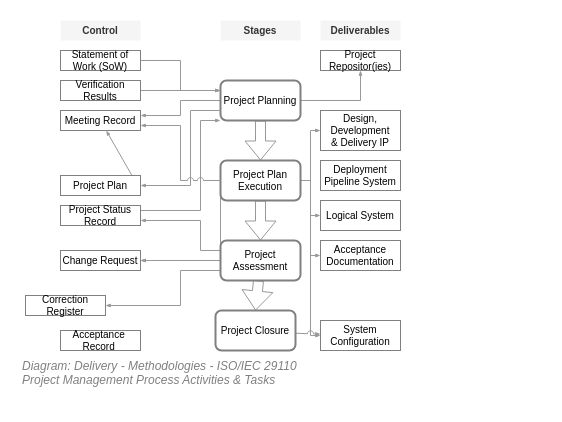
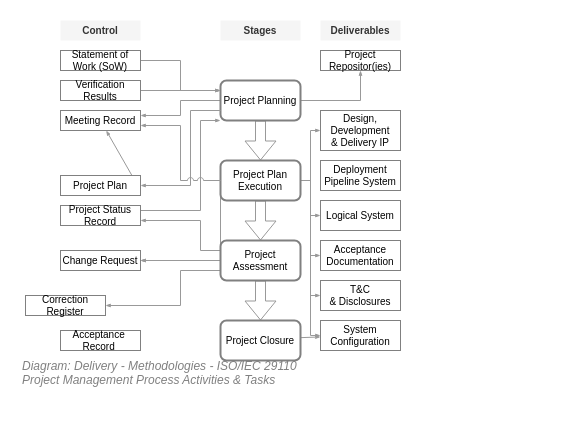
  <mxCell id="0" />
  <mxCell id="1" parent="0" />
  <mxCell id="2" style="edgeStyle=elbowEdgeStyle;rounded=0;jumpStyle=arc;orthogonalLoop=1;jettySize=auto;html=1;entryX=0.5;entryY=1;entryDx=0;entryDy=0;startSize=2;endArrow=classicThin;endFill=1;endSize=3;strokeColor=#999999;strokeWidth=1;fillColor=none;gradientColor=#ffffff;fontSize=10;exitX=1;exitY=0.5;exitDx=0;exitDy=0;" edge="1" parent="1" source="5" target="11"><mxGeometry relative="1" as="geometry"><Array as="points"><mxPoint x="360" y="90" /></Array></mxGeometry></mxCell>
  <mxCell id="3" style="edgeStyle=elbowEdgeStyle;rounded=0;jumpStyle=arc;orthogonalLoop=1;jettySize=auto;html=1;entryX=1;entryY=0.25;entryDx=0;entryDy=0;startSize=2;endArrow=classicThin;endFill=1;endSize=3;strokeColor=#999999;strokeWidth=1;fillColor=none;gradientColor=#ffffff;fontSize=10;" edge="1" parent="1" target="10"><mxGeometry relative="1" as="geometry"><mxPoint x="220" y="100" as="sourcePoint" /></mxGeometry></mxCell>
  <mxCell id="4" style="edgeStyle=none;rounded=0;jumpStyle=arc;orthogonalLoop=1;jettySize=auto;html=1;entryX=0.5;entryY=0;entryDx=0;entryDy=0;endArrow=classicThin;endFill=1;strokeColor=#999999;strokeWidth=1;fillColor=none;gradientColor=#ffffff;fontSize=10;shape=flexArrow;" edge="1" parent="1" source="5" target="20"><mxGeometry relative="1" as="geometry" /></mxCell>
  <mxCell id="5" value="Project Planning" style="rounded=1;whiteSpace=wrap;html=1;strokeColor=#808080;strokeWidth=2;fontSize=10;align=center;" vertex="1" parent="1"><mxGeometry x="220" y="80" width="80" height="40" as="geometry" /></mxCell>
  <mxCell id="6" style="edgeStyle=elbowEdgeStyle;rounded=0;jumpStyle=arc;orthogonalLoop=1;jettySize=auto;html=1;startSize=2;endArrow=classicThin;endFill=1;endSize=3;strokeColor=#999999;strokeWidth=1;fillColor=none;gradientColor=#ffffff;fontSize=10;" edge="1" parent="1" source="7"><mxGeometry relative="1" as="geometry"><mxPoint x="220" y="90" as="targetPoint" /></mxGeometry></mxCell>
  <mxCell id="7" value="Statement of Work (SoW)" style="rounded=0;whiteSpace=wrap;html=1;strokeColor=#808080;strokeWidth=1;fontSize=10;align=center;" vertex="1" parent="1"><mxGeometry x="60" y="50" width="80" height="20" as="geometry" /></mxCell>
  <mxCell id="8" style="edgeStyle=elbowEdgeStyle;rounded=0;jumpStyle=arc;orthogonalLoop=1;jettySize=auto;html=1;startSize=2;endArrow=classicThin;endFill=1;endSize=3;strokeColor=#999999;strokeWidth=1;fillColor=none;gradientColor=#ffffff;fontSize=10;exitX=1;exitY=0.5;exitDx=0;exitDy=0;" edge="1" parent="1" source="9"><mxGeometry relative="1" as="geometry"><mxPoint x="220" y="90" as="targetPoint" /></mxGeometry></mxCell>
  <mxCell id="9" value="Verification Results" style="rounded=0;whiteSpace=wrap;html=1;strokeColor=#808080;strokeWidth=1;fontSize=10;align=center;" vertex="1" parent="1"><mxGeometry x="60" y="80" width="80" height="20" as="geometry" /></mxCell>
  <mxCell id="10" value="Meeting Record" style="rounded=0;whiteSpace=wrap;html=1;strokeColor=#808080;strokeWidth=1;fontSize=10;align=center;" vertex="1" parent="1"><mxGeometry x="60" y="110" width="80" height="20" as="geometry" /></mxCell>
  <mxCell id="11" value="Project Repositor(ies)" style="rounded=0;whiteSpace=wrap;html=1;strokeColor=#808080;strokeWidth=1;fontSize=10;align=center;" vertex="1" parent="1"><mxGeometry x="320" y="50" width="80" height="20" as="geometry" /></mxCell>
  <mxCell id="12" style="edgeStyle=elbowEdgeStyle;rounded=0;jumpStyle=arc;orthogonalLoop=1;jettySize=auto;html=1;entryX=1;entryY=0.75;entryDx=0;entryDy=0;startSize=2;endArrow=classicThin;endFill=1;endSize=3;strokeColor=#999999;strokeWidth=1;fillColor=none;gradientColor=#ffffff;fontSize=10;exitX=0;exitY=0.25;exitDx=0;exitDy=0;" edge="1" parent="1" source="25" target="34"><mxGeometry relative="1" as="geometry"><Array as="points"><mxPoint x="200" y="280" /></Array></mxGeometry></mxCell>
  <mxCell id="13" style="edgeStyle=elbowEdgeStyle;rounded=0;jumpStyle=arc;orthogonalLoop=1;jettySize=auto;html=1;entryX=0;entryY=0.5;entryDx=0;entryDy=0;startSize=2;endArrow=classicThin;endFill=1;endSize=3;strokeColor=#999999;strokeWidth=1;fillColor=none;gradientColor=#ffffff;fontSize=10;exitX=1;exitY=0.5;exitDx=0;exitDy=0;" edge="1" parent="1" source="20" target="36"><mxGeometry relative="1" as="geometry"><mxPoint x="220" y="320" as="sourcePoint" /></mxGeometry></mxCell>
  <mxCell id="14" style="edgeStyle=elbowEdgeStyle;rounded=0;jumpStyle=arc;orthogonalLoop=1;jettySize=auto;html=1;entryX=0;entryY=0.5;entryDx=0;entryDy=0;startSize=2;endArrow=classicThin;endFill=1;endSize=3;strokeColor=#999999;strokeWidth=1;fillColor=none;gradientColor=#ffffff;fontSize=10;exitX=1;exitY=0.5;exitDx=0;exitDy=0;" edge="1" parent="1" source="20" target="28"><mxGeometry relative="1" as="geometry"><mxPoint x="220" y="320" as="sourcePoint" /></mxGeometry></mxCell>
  <mxCell id="15" style="edgeStyle=elbowEdgeStyle;rounded=0;jumpStyle=arc;orthogonalLoop=1;jettySize=auto;html=1;entryX=0;entryY=0.5;entryDx=0;entryDy=0;startSize=2;endArrow=classicThin;endFill=1;endSize=3;strokeColor=#999999;strokeWidth=1;fillColor=none;gradientColor=#ffffff;fontSize=10;exitX=1;exitY=0.5;exitDx=0;exitDy=0;" edge="1" parent="1" source="20" target="27"><mxGeometry relative="1" as="geometry"><mxPoint x="220" y="320" as="sourcePoint" /><Array as="points" /></mxGeometry></mxCell>
+ <mxCell id="16" style="edgeStyle=elbowEdgeStyle;rounded=0;jumpStyle=arc;orthogonalLoop=1;jettySize=auto;html=1;entryX=0;entryY=0.5;entryDx=0;entryDy=0;startSize=2;endArrow=classicThin;endFill=1;endSize=3;strokeColor=#999999;strokeWidth=1;fillColor=none;gradientColor=#ffffff;fontSize=10;" edge="1" parent="1" source="20" target="41"><mxGeometry relative="1" as="geometry"><Array as="points"><mxPoint x="310" y="280" /></Array></mxGeometry></mxCell>
  <mxCell id="17" style="edgeStyle=elbowEdgeStyle;rounded=0;jumpStyle=arc;orthogonalLoop=1;jettySize=auto;html=1;startSize=2;endArrow=classicThin;endFill=1;endSize=3;strokeColor=#999999;strokeWidth=1;fillColor=none;gradientColor=#ffffff;fontSize=10;exitX=1;exitY=0.5;exitDx=0;exitDy=0;" edge="1" parent="1" source="20" target="26"><mxGeometry relative="1" as="geometry" /></mxCell>
  <mxCell id="18" style="edgeStyle=elbowEdgeStyle;rounded=0;jumpStyle=arc;orthogonalLoop=1;jettySize=auto;html=1;entryX=0;entryY=0.5;entryDx=0;entryDy=0;startSize=2;endArrow=classicThin;endFill=1;endSize=3;strokeColor=#999999;strokeWidth=1;fillColor=none;gradientColor=#ffffff;fontSize=10;exitX=1;exitY=0.5;exitDx=0;exitDy=0;" edge="1" parent="1" source="20" target="40"><mxGeometry relative="1" as="geometry" /></mxCell>
  <mxCell id="19" style="edgeStyle=none;rounded=0;jumpStyle=arc;orthogonalLoop=1;jettySize=auto;html=1;entryX=0.5;entryY=0;entryDx=0;entryDy=0;endArrow=classicThin;endFill=1;strokeColor=#999999;strokeWidth=1;fillColor=none;gradientColor=#ffffff;fontSize=10;shape=flexArrow;exitX=0.5;exitY=1;exitDx=0;exitDy=0;" edge="1" parent="1" source="20" target="25"><mxGeometry relative="1" as="geometry"><mxPoint x="260" y="210" as="sourcePoint" /></mxGeometry></mxCell>
  <mxCell id="20" value="Project Plan Execution" style="rounded=1;whiteSpace=wrap;html=1;strokeColor=#808080;strokeWidth=2;fontSize=10;align=center;" vertex="1" parent="1"><mxGeometry x="220" y="160" width="80" height="40" as="geometry" /></mxCell>
  <mxCell id="21" style="edgeStyle=elbowEdgeStyle;rounded=0;jumpStyle=arc;orthogonalLoop=1;jettySize=auto;html=1;entryX=1;entryY=0.5;entryDx=0;entryDy=0;startSize=2;endArrow=classicThin;endFill=1;endSize=3;strokeColor=#999999;strokeWidth=1;fillColor=none;gradientColor=#ffffff;fontSize=10;exitX=0;exitY=0.5;exitDx=0;exitDy=0;" edge="1" parent="1" source="25" target="26"><mxGeometry relative="1" as="geometry"><mxPoint x="220" y="300" as="sourcePoint" /></mxGeometry></mxCell>
  <mxCell id="22" style="edgeStyle=elbowEdgeStyle;rounded=0;jumpStyle=arc;orthogonalLoop=1;jettySize=auto;html=1;entryX=1;entryY=0.5;entryDx=0;entryDy=0;startSize=2;endArrow=classicThin;endFill=1;endSize=3;strokeColor=#999999;strokeWidth=1;fillColor=none;gradientColor=#ffffff;fontSize=10;exitX=0;exitY=0.75;exitDx=0;exitDy=0;" edge="1" parent="1" source="25" target="35"><mxGeometry relative="1" as="geometry"><Array as="points"><mxPoint x="180" y="280" /></Array></mxGeometry></mxCell>
  <mxCell id="23" style="rounded=0;jumpStyle=arc;orthogonalLoop=1;jettySize=auto;html=1;startSize=2;endArrow=classicThin;endFill=1;endSize=3;strokeColor=#999999;strokeWidth=1;fillColor=none;gradientColor=#ffffff;fontSize=10;exitX=0;exitY=0.5;exitDx=0;exitDy=0;" edge="1" parent="1" source="29" target="27"><mxGeometry relative="1" as="geometry" /></mxCell>
  <mxCell id="24" style="edgeStyle=none;rounded=0;jumpStyle=arc;orthogonalLoop=1;jettySize=auto;html=1;entryX=0.5;entryY=0;entryDx=0;entryDy=0;endArrow=classicThin;endFill=1;strokeColor=#999999;strokeWidth=1;fillColor=none;gradientColor=#ffffff;fontSize=10;shape=flexArrow;" edge="1" parent="1" source="25" target="29"><mxGeometry relative="1" as="geometry" /></mxCell>
  <mxCell id="25" value="Project Assessment" style="rounded=1;whiteSpace=wrap;html=1;strokeColor=#808080;strokeWidth=2;fontSize=10;align=center;" vertex="1" parent="1"><mxGeometry x="220" y="240" width="80" height="40" as="geometry" /></mxCell>
  <mxCell id="26" value="Change Request" style="rounded=0;whiteSpace=wrap;html=1;strokeColor=#808080;strokeWidth=1;fontSize=10;align=center;" vertex="1" parent="1"><mxGeometry x="60" y="250" width="80" height="20" as="geometry" /></mxCell>
  <mxCell id="27" value="System Configuration" style="rounded=0;whiteSpace=wrap;html=1;strokeColor=#808080;strokeWidth=1;fontSize=10;align=center;" vertex="1" parent="1"><mxGeometry x="320" y="320" width="80" height="30" as="geometry" /></mxCell>
  <mxCell id="28" value="Acceptance Documentation" style="rounded=0;whiteSpace=wrap;html=1;strokeColor=#808080;strokeWidth=1;fontSize=10;align=center;" vertex="1" parent="1"><mxGeometry x="320" y="240" width="80" height="30" as="geometry" /></mxCell>
- <mxCell id="29" value="Project Closure" style="rounded=1;whiteSpace=wrap;html=1;strokeColor=#808080;strokeWidth=2;fontSize=10;align=center;" vertex="1" parent="1"><mxGeometry x="215" y="310" width="80" height="40" as="geometry" /></mxCell>
+ <mxCell id="29" value="Project Closure" style="rounded=1;whiteSpace=wrap;html=1;strokeColor=#808080;strokeWidth=2;fontSize=10;align=center;" vertex="1" parent="1"><mxGeometry x="220" y="320" width="80" height="40" as="geometry" /></mxCell>
  <mxCell id="30" value="Acceptance&amp;nbsp; Record&amp;nbsp;" style="rounded=0;whiteSpace=wrap;html=1;strokeColor=#808080;strokeWidth=1;fontSize=10;align=center;" vertex="1" parent="1"><mxGeometry x="60" y="330" width="80" height="20" as="geometry" /></mxCell>
  <mxCell id="31" style="rounded=0;jumpStyle=arc;orthogonalLoop=1;jettySize=auto;html=1;startSize=2;endArrow=classicThin;endFill=1;endSize=3;strokeColor=#999999;strokeWidth=1;fillColor=none;gradientColor=#ffffff;fontSize=10;exitX=1;exitY=0.75;exitDx=0;exitDy=0;" edge="1" parent="1" source="32" target="10"><mxGeometry relative="1" as="geometry" /></mxCell>
  <mxCell id="32" value="Project Plan" style="rounded=0;whiteSpace=wrap;html=1;strokeColor=#808080;strokeWidth=1;fontSize=10;align=center;" vertex="1" parent="1"><mxGeometry x="60" y="175" width="80" height="20" as="geometry" /></mxCell>
  <mxCell id="33" style="edgeStyle=elbowEdgeStyle;rounded=0;jumpStyle=arc;orthogonalLoop=1;jettySize=auto;html=1;startSize=2;endArrow=classicThin;endFill=1;endSize=3;strokeColor=#999999;strokeWidth=1;fillColor=none;gradientColor=#ffffff;fontSize=10;exitX=1;exitY=0.25;exitDx=0;exitDy=0;entryX=0;entryY=1;entryDx=0;entryDy=0;" edge="1" parent="1" source="34" target="5"><mxGeometry relative="1" as="geometry"><mxPoint x="300" y="110" as="targetPoint" /><Array as="points"><mxPoint x="200" y="180" /></Array></mxGeometry></mxCell>
  <mxCell id="34" value="Project Status Record" style="rounded=0;whiteSpace=wrap;html=1;strokeColor=#808080;strokeWidth=1;fontSize=10;align=center;" vertex="1" parent="1"><mxGeometry x="60" y="205" width="80" height="20" as="geometry" /></mxCell>
  <mxCell id="35" value="Correction Register" style="rounded=0;whiteSpace=wrap;html=1;strokeColor=#808080;strokeWidth=1;fontSize=10;align=center;" vertex="1" parent="1"><mxGeometry x="25" y="295" width="80" height="20" as="geometry" /></mxCell>
  <mxCell id="36" value="Logical System" style="rounded=0;whiteSpace=wrap;html=1;strokeColor=#808080;strokeWidth=1;fontSize=10;align=center;" vertex="1" parent="1"><mxGeometry x="320" y="200" width="80" height="30" as="geometry" /></mxCell>
  <mxCell id="37" value="Deployment Pipeline System" style="rounded=0;whiteSpace=wrap;html=1;strokeColor=#808080;strokeWidth=1;fontSize=10;align=center;" vertex="1" parent="1"><mxGeometry x="320" y="160" width="80" height="30" as="geometry" /></mxCell>
  <mxCell id="38" style="edgeStyle=elbowEdgeStyle;rounded=0;jumpStyle=arc;orthogonalLoop=1;jettySize=auto;html=1;exitX=0;exitY=0.75;exitDx=0;exitDy=0;entryX=1;entryY=0.5;entryDx=0;entryDy=0;startSize=2;endArrow=classicThin;endFill=1;endSize=3;strokeColor=#999999;strokeWidth=1;fillColor=none;gradientColor=#ffffff;fontSize=10;" edge="1" parent="1" source="5" target="32"><mxGeometry relative="1" as="geometry"><Array as="points"><mxPoint x="190" y="170" /></Array></mxGeometry></mxCell>
  <mxCell id="39" style="edgeStyle=elbowEdgeStyle;rounded=0;jumpStyle=arc;orthogonalLoop=1;jettySize=auto;html=1;startSize=2;endArrow=classicThin;endFill=1;endSize=3;strokeColor=#999999;strokeWidth=1;fillColor=none;gradientColor=#ffffff;fontSize=10;entryX=1;entryY=0.75;entryDx=0;entryDy=0;exitX=0;exitY=0.5;exitDx=0;exitDy=0;" edge="1" parent="1" source="20" target="10"><mxGeometry relative="1" as="geometry"><mxPoint x="480" y="120" as="targetPoint" /><Array as="points"><mxPoint x="180" y="180" /></Array></mxGeometry></mxCell>
  <mxCell id="40" value="Design, Development &lt;br&gt;&amp;amp; Delivery IP" style="rounded=0;whiteSpace=wrap;html=1;strokeColor=#808080;strokeWidth=1;fontSize=10;align=center;" vertex="1" parent="1"><mxGeometry x="320" y="110" width="80" height="40" as="geometry" /></mxCell>
+ <mxCell id="41" value="T&amp;amp;C&lt;br&gt;&amp;amp; Disclosures" style="rounded=0;whiteSpace=wrap;html=1;strokeColor=#808080;strokeWidth=1;fontSize=10;align=center;" vertex="1" parent="1"><mxGeometry x="320" y="280" width="80" height="30" as="geometry" /></mxCell>
  <mxCell id="42" value="Control" style="rounded=0;whiteSpace=wrap;html=1;strokeWidth=1;fontSize=10;align=center;fillColor=#f5f5f5;fontColor=#333333;strokeColor=none;fontStyle=1" vertex="1" parent="1"><mxGeometry x="60" y="20" width="80" height="20" as="geometry" /></mxCell>
  <mxCell id="43" value="Deliverables" style="rounded=0;whiteSpace=wrap;html=1;strokeWidth=1;fontSize=10;align=center;fillColor=#f5f5f5;fontColor=#333333;strokeColor=none;fontStyle=1" vertex="1" parent="1"><mxGeometry x="320" y="20" width="80" height="20" as="geometry" /></mxCell>
  <mxCell id="44" value="Stages" style="rounded=0;whiteSpace=wrap;html=1;strokeWidth=1;fontSize=10;align=center;fillColor=#f5f5f5;fontColor=#333333;strokeColor=none;fontStyle=1" vertex="1" parent="1"><mxGeometry x="220" y="20" width="80" height="20" as="geometry" /></mxCell>
  <mxCell id="45" value="&lt;font style=&quot;font-size: 12px&quot;&gt;&lt;span style=&quot;font-size: 12px&quot;&gt;Diagram: &lt;/span&gt;Delivery - Methodologies - ISO/IEC 29110 &lt;br&gt;Project Management Process Activities &amp;amp; Tasks&lt;br&gt;&lt;br&gt;&lt;/font&gt;" style="text;strokeColor=none;fillColor=none;html=1;fontSize=12;fontStyle=2;verticalAlign=middle;align=left;shadow=0;glass=0;comic=0;opacity=30;fontColor=#808080;" vertex="1" parent="1"><mxGeometry x="20" y="360" width="520" height="40" as="geometry" /></mxCell>
